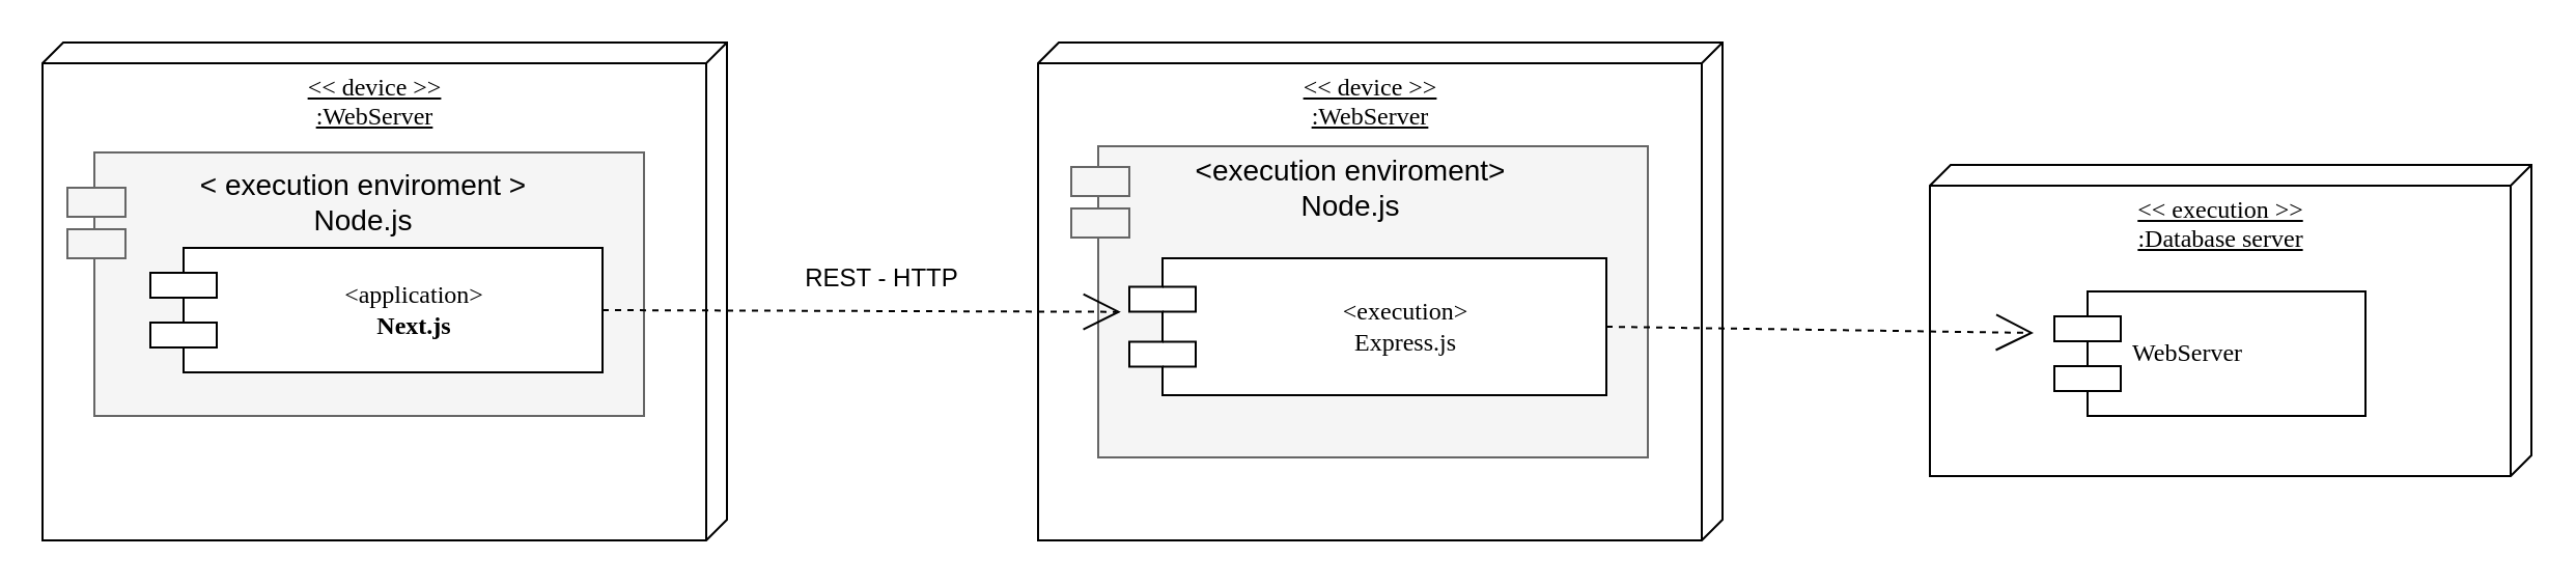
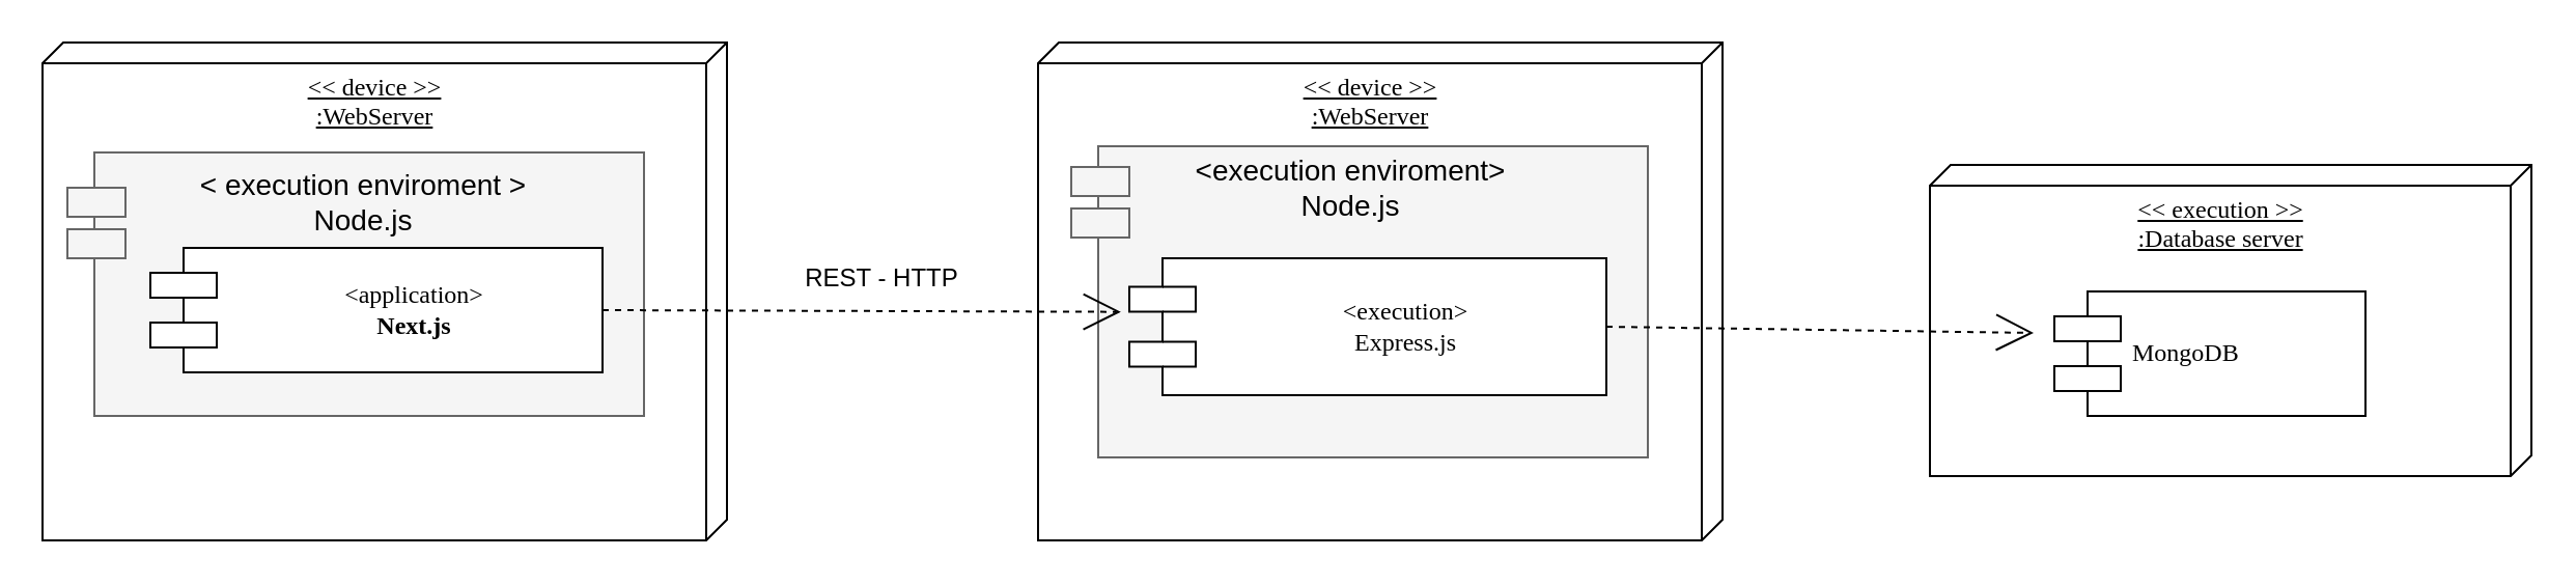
  <mxCell id="0" />
  <mxCell id="1" parent="0" />
  <mxCell id="2" value="&amp;lt;&amp;lt; device &amp;gt;&amp;gt;&lt;br&gt;:WebServer" style="verticalAlign=top;align=center;spacingTop=8;spacingLeft=2;spacingRight=12;shape=cube;size=10;direction=south;fontStyle=4;html=1;rounded=0;shadow=0;comic=0;labelBackgroundColor=none;strokeColor=#000000;strokeWidth=1;fillColor=#ffffff;fontFamily=Verdana;fontSize=12;fontColor=#000000;" parent="1" vertex="1"><mxGeometry x="500" y="20" width="330" height="240" as="geometry" /></mxCell>
  <mxCell id="3" value="" style="rounded=0;whiteSpace=wrap;html=1;fillColor=#f5f5f5;strokeColor=#666666;fontColor=#333333;" parent="1" vertex="1"><mxGeometry x="529" y="70" width="265" height="150" as="geometry" /></mxCell>
  <mxCell id="4" value="&amp;lt;&amp;lt; device &amp;gt;&amp;gt;&lt;br&gt;:WebServer" style="verticalAlign=top;align=center;spacingTop=8;spacingLeft=2;spacingRight=12;shape=cube;size=10;direction=south;fontStyle=4;html=1;rounded=0;shadow=0;comic=0;labelBackgroundColor=none;strokeColor=#000000;strokeWidth=1;fillColor=#ffffff;fontFamily=Verdana;fontSize=12;fontColor=#000000;" parent="1" vertex="1"><mxGeometry x="20" y="20" width="330" height="240" as="geometry" /></mxCell>
  <mxCell id="5" value="" style="rounded=0;whiteSpace=wrap;html=1;fillColor=#f5f5f5;strokeColor=#666666;fontColor=#333333;" parent="1" vertex="1"><mxGeometry x="45" y="73" width="265" height="127" as="geometry" /></mxCell>
  <mxCell id="6" value="&amp;lt;application&amp;gt;&lt;br&gt;&lt;b&gt;Next.js&lt;/b&gt;" style="shape=component;align=center;spacingLeft=36;rounded=0;shadow=0;comic=0;labelBackgroundColor=none;strokeColor=#000000;strokeWidth=1;fillColor=#ffffff;fontFamily=Verdana;fontSize=12;fontColor=#000000;html=1;" parent="1" vertex="1"><mxGeometry x="72" y="119" width="218" height="60" as="geometry" /></mxCell>
  <mxCell id="7" value="&amp;lt;execution&amp;gt;&lt;br&gt;Express.js" style="shape=component;align=center;spacingLeft=36;rounded=0;shadow=0;comic=0;labelBackgroundColor=none;strokeColor=#000000;strokeWidth=1;fillColor=#ffffff;fontFamily=Verdana;fontSize=12;fontColor=#000000;html=1;" parent="1" vertex="1"><mxGeometry x="544" y="124" width="230" height="66" as="geometry" /></mxCell>
  <mxCell id="8" style="edgeStyle=none;rounded=0;html=1;dashed=1;labelBackgroundColor=none;startArrow=none;startFill=0;startSize=8;endArrow=open;endFill=0;endSize=16;fontFamily=Verdana;fontSize=12;exitX=1;exitY=0.5;exitDx=0;exitDy=0;entryX=0.541;entryY=0.879;entryDx=0;entryDy=0;entryPerimeter=0;" parent="1" source="6" target="2" edge="1"><mxGeometry relative="1" as="geometry"><mxPoint x="970" y="400" as="sourcePoint" /><mxPoint x="1010" y="250" as="targetPoint" /></mxGeometry></mxCell>
  <mxCell id="9" value="&amp;lt;&amp;lt; execution &amp;gt;&amp;gt;&lt;br&gt;:Database server" style="verticalAlign=top;align=center;spacingTop=8;spacingLeft=2;spacingRight=12;shape=cube;size=10;direction=south;fontStyle=4;html=1;rounded=0;shadow=0;comic=0;labelBackgroundColor=none;strokeColor=#000000;strokeWidth=1;fillColor=#ffffff;fontFamily=Verdana;fontSize=12;fontColor=#000000;" parent="1" vertex="1"><mxGeometry x="930" y="79" width="290" height="150" as="geometry" /></mxCell>
- <mxCell id="10" value="WebServer&amp;nbsp;" style="shape=component;align=left;spacingLeft=36;rounded=0;shadow=0;comic=0;labelBackgroundColor=none;strokeColor=#000000;strokeWidth=1;fillColor=#ffffff;fontFamily=Verdana;fontSize=12;fontColor=#000000;html=1;" parent="1" vertex="1"><mxGeometry x="990" y="140" width="150" height="60" as="geometry" /></mxCell>
+ <mxCell id="10" value="MongoDB&amp;nbsp;" style="shape=component;align=left;spacingLeft=36;rounded=0;shadow=0;comic=0;labelBackgroundColor=none;strokeColor=#000000;strokeWidth=1;fillColor=#ffffff;fontFamily=Verdana;fontSize=12;fontColor=#000000;html=1;" parent="1" vertex="1"><mxGeometry x="990" y="140" width="150" height="60" as="geometry" /></mxCell>
  <mxCell id="11" value="REST - HTTP" style="text;html=1;strokeColor=none;fillColor=none;align=center;verticalAlign=middle;whiteSpace=wrap;rounded=0;rotation=0;" parent="1" vertex="1"><mxGeometry x="380" y="124" width="90" height="20" as="geometry" /></mxCell>
  <mxCell id="12" style="edgeStyle=none;rounded=0;html=1;dashed=1;labelBackgroundColor=none;startArrow=none;startFill=0;startSize=8;endArrow=open;endFill=0;endSize=16;fontFamily=Verdana;fontSize=12;exitX=1;exitY=0.5;exitDx=0;exitDy=0;" parent="1" source="7" edge="1"><mxGeometry relative="1" as="geometry"><mxPoint x="1130" y="510" as="sourcePoint" /><mxPoint x="980" y="160" as="targetPoint" /></mxGeometry></mxCell>
  <mxCell id="13" value="" style="rounded=0;whiteSpace=wrap;html=1;fillColor=#f5f5f5;strokeColor=#666666;fontColor=#333333;" parent="1" vertex="1"><mxGeometry x="32" y="90" width="28" height="14" as="geometry" /></mxCell>
  <mxCell id="14" value="" style="rounded=0;whiteSpace=wrap;html=1;fillColor=#f5f5f5;strokeColor=#666666;fontColor=#333333;" parent="1" vertex="1"><mxGeometry x="32" y="110" width="28" height="14" as="geometry" /></mxCell>
  <mxCell id="15" value="&lt;span style=&quot;font-size: 14px&quot;&gt;&amp;lt; execution enviroment &amp;gt;&lt;br&gt;Node.js&lt;/span&gt;" style="text;html=1;strokeColor=none;fillColor=none;align=center;verticalAlign=middle;whiteSpace=wrap;rounded=0;" parent="1" vertex="1"><mxGeometry x="80" y="87" width="190" height="20" as="geometry" /></mxCell>
  <mxCell id="16" value="" style="rounded=0;whiteSpace=wrap;html=1;fillColor=#f5f5f5;strokeColor=#666666;fontColor=#333333;" parent="1" vertex="1"><mxGeometry x="516" y="80" width="28" height="14" as="geometry" /></mxCell>
  <mxCell id="17" value="" style="rounded=0;whiteSpace=wrap;html=1;fillColor=#f5f5f5;strokeColor=#666666;fontColor=#333333;" parent="1" vertex="1"><mxGeometry x="516" y="100" width="28" height="14" as="geometry" /></mxCell>
  <mxCell id="18" value="&lt;span style=&quot;font-size: 14px&quot;&gt;&amp;lt;execution enviroment&amp;gt;&lt;br&gt;Node.js&lt;br&gt;&lt;/span&gt;" style="text;html=1;strokeColor=none;fillColor=none;align=center;verticalAlign=middle;whiteSpace=wrap;rounded=0;" parent="1" vertex="1"><mxGeometry x="560" y="80" width="182" height="20" as="geometry" /></mxCell>
